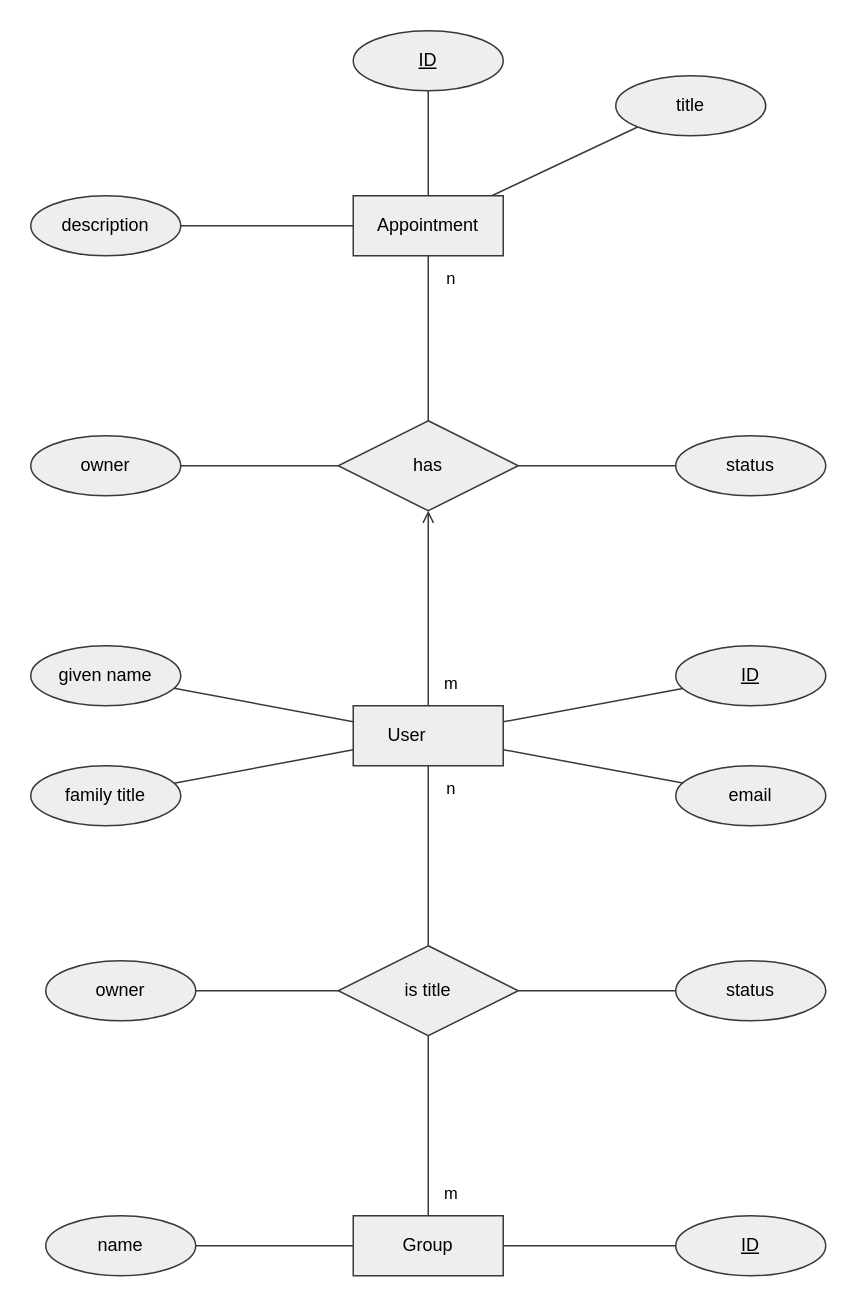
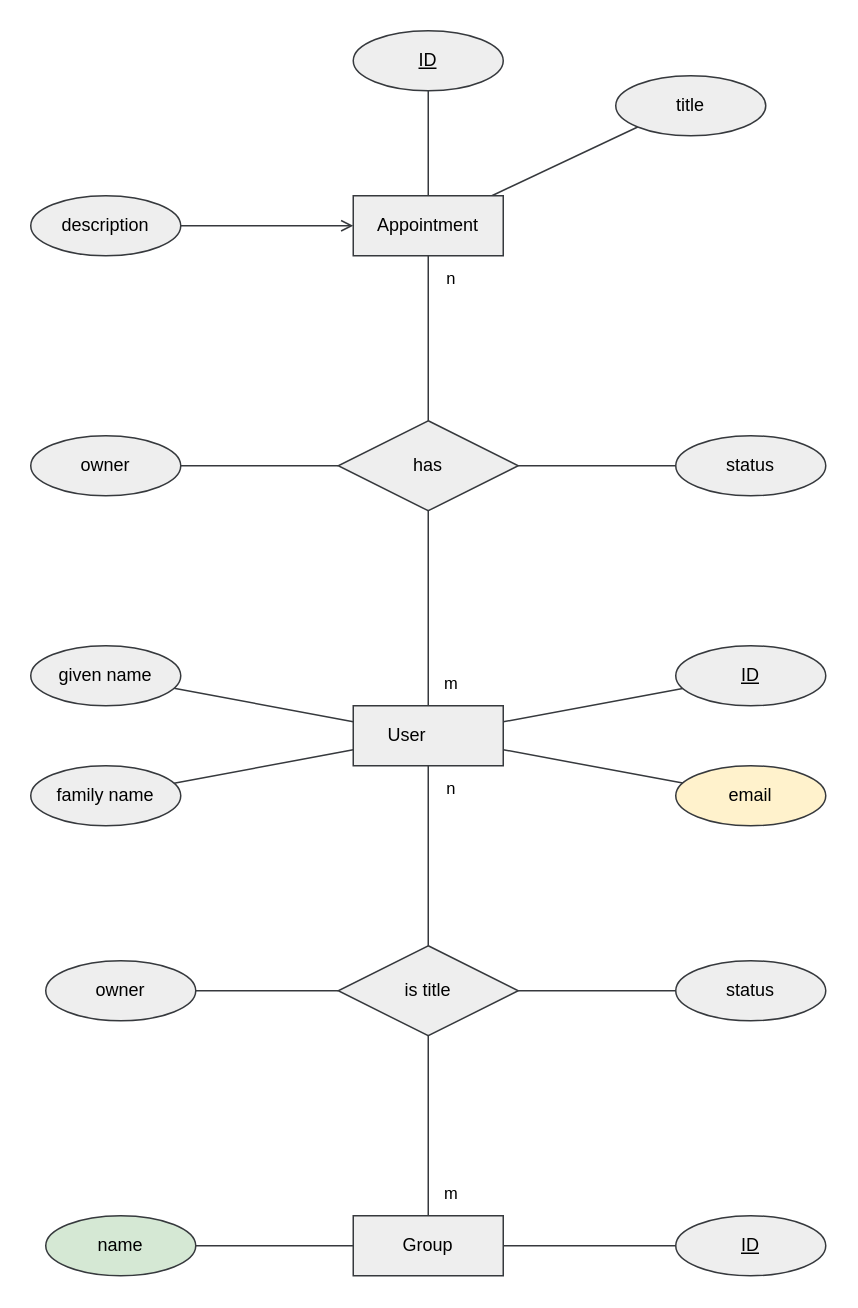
  <mxCell id="0" />
  <mxCell id="1" parent="0" />
- <mxCell id="2" style="rounded=0;orthogonalLoop=1;jettySize=auto;html=1;entryX=0.5;entryY=1;entryDx=0;entryDy=0;endArrow=open;endFill=0;labelBackgroundColor=none;fillColor=#eeeeee;strokeColor=#36393d;fontColor=#000000;" parent="1" source="6" target="20" edge="1"><mxGeometry relative="1" as="geometry" /></mxCell>
+ <mxCell id="2" style="rounded=0;orthogonalLoop=1;jettySize=auto;html=1;entryX=0.5;entryY=1;entryDx=0;entryDy=0;endArrow=none;endFill=0;labelBackgroundColor=none;fillColor=#eeeeee;strokeColor=#36393d;fontColor=#000000;" parent="1" source="6" target="20" edge="1"><mxGeometry relative="1" as="geometry" /></mxCell>
  <mxCell id="3" style="edgeStyle=none;shape=connector;rounded=0;orthogonalLoop=1;jettySize=auto;html=1;labelBackgroundColor=none;strokeColor=#36393d;align=center;verticalAlign=middle;fontFamily=Helvetica;fontSize=11;fontColor=#000000;startArrow=none;startFill=0;endArrow=none;endFill=0;fillColor=#eeeeee;" parent="1" source="6" target="14" edge="1"><mxGeometry relative="1" as="geometry" /></mxCell>
  <mxCell id="4" style="edgeStyle=none;shape=connector;rounded=0;orthogonalLoop=1;jettySize=auto;html=1;labelBackgroundColor=none;strokeColor=#36393d;align=center;verticalAlign=middle;fontFamily=Helvetica;fontSize=11;fontColor=#000000;startArrow=none;startFill=0;endArrow=none;endFill=0;fillColor=#eeeeee;" parent="1" source="6" target="28" edge="1"><mxGeometry relative="1" as="geometry" /></mxCell>
  <mxCell id="5" style="edgeStyle=none;shape=connector;rounded=0;orthogonalLoop=1;jettySize=auto;html=1;entryX=0.5;entryY=0;entryDx=0;entryDy=0;labelBackgroundColor=none;strokeColor=#36393d;align=center;verticalAlign=middle;fontFamily=Helvetica;fontSize=11;fontColor=#000000;startArrow=none;startFill=0;endArrow=none;endFill=0;fillColor=#eeeeee;" parent="1" source="6" target="31" edge="1"><mxGeometry relative="1" as="geometry" /></mxCell>
  <mxCell id="6" value="User&lt;span style=&quot;white-space: pre;&quot;&gt;&#09;&lt;/span&gt;" style="whiteSpace=wrap;html=1;align=center;labelBackgroundColor=none;fillColor=#eeeeee;strokeColor=#36393d;fontColor=#000000;" parent="1" vertex="1"><mxGeometry x="235" y="470" width="100" height="40" as="geometry" /></mxCell>
  <mxCell id="7" style="edgeStyle=orthogonalEdgeStyle;rounded=0;orthogonalLoop=1;jettySize=auto;html=1;entryX=0.5;entryY=1;entryDx=0;entryDy=0;endArrow=none;endFill=0;labelBackgroundColor=none;fillColor=#eeeeee;strokeColor=#36393d;fontColor=#000000;" parent="1" source="10" target="13" edge="1"><mxGeometry relative="1" as="geometry" /></mxCell>
  <mxCell id="8" style="rounded=0;orthogonalLoop=1;jettySize=auto;html=1;entryX=0;entryY=1;entryDx=0;entryDy=0;endArrow=none;endFill=0;labelBackgroundColor=none;fillColor=#eeeeee;strokeColor=#36393d;fontColor=#000000;" parent="1" source="10" target="16" edge="1"><mxGeometry relative="1" as="geometry" /></mxCell>
  <mxCell id="9" style="rounded=0;orthogonalLoop=1;jettySize=auto;html=1;startArrow=none;startFill=0;endArrow=none;endFill=0;labelBackgroundColor=none;fillColor=#eeeeee;strokeColor=#36393d;fontColor=#000000;" parent="1" source="10" target="20" edge="1"><mxGeometry relative="1" as="geometry" /></mxCell>
  <mxCell id="10" value="Appointment" style="whiteSpace=wrap;html=1;align=center;labelBackgroundColor=none;fillColor=#eeeeee;strokeColor=#36393d;fontColor=#000000;" parent="1" vertex="1"><mxGeometry x="235" y="130" width="100" height="40" as="geometry" /></mxCell>
  <mxCell id="11" style="edgeStyle=none;shape=connector;rounded=0;orthogonalLoop=1;jettySize=auto;html=1;labelBackgroundColor=none;strokeColor=#36393d;align=center;verticalAlign=middle;fontFamily=Helvetica;fontSize=11;fontColor=#000000;startArrow=none;startFill=0;endArrow=none;endFill=0;fillColor=#eeeeee;" parent="1" source="12" target="15" edge="1"><mxGeometry relative="1" as="geometry" /></mxCell>
  <mxCell id="12" value="Group" style="whiteSpace=wrap;html=1;align=center;labelBackgroundColor=none;fillColor=#eeeeee;strokeColor=#36393d;fontColor=#000000;" parent="1" vertex="1"><mxGeometry x="235" y="810" width="100" height="40" as="geometry" /></mxCell>
  <mxCell id="13" value="ID" style="ellipse;whiteSpace=wrap;html=1;align=center;fontStyle=4;labelBackgroundColor=none;fillColor=#eeeeee;strokeColor=#36393d;fontColor=#000000;" parent="1" vertex="1"><mxGeometry x="235" y="20" width="100" height="40" as="geometry" /></mxCell>
  <mxCell id="14" value="ID" style="ellipse;whiteSpace=wrap;html=1;align=center;fontStyle=4;labelBackgroundColor=none;fillColor=#eeeeee;strokeColor=#36393d;fontColor=#000000;" parent="1" vertex="1"><mxGeometry x="450" y="430" width="100" height="40" as="geometry" /></mxCell>
  <mxCell id="15" value="ID" style="ellipse;whiteSpace=wrap;html=1;align=center;fontStyle=4;labelBackgroundColor=none;fillColor=#eeeeee;strokeColor=#36393d;fontColor=#000000;" parent="1" vertex="1"><mxGeometry x="450" y="810" width="100" height="40" as="geometry" /></mxCell>
  <mxCell id="16" value="title" style="ellipse;whiteSpace=wrap;html=1;align=center;labelBackgroundColor=none;fillColor=#eeeeee;strokeColor=#36393d;fontColor=#000000;" parent="1" vertex="1"><mxGeometry x="410" y="50" width="100" height="40" as="geometry" /></mxCell>
- <mxCell id="17" style="edgeStyle=orthogonalEdgeStyle;rounded=0;orthogonalLoop=1;jettySize=auto;html=1;endArrow=none;endFill=0;labelBackgroundColor=none;fillColor=#eeeeee;strokeColor=#36393d;fontColor=#000000;" parent="1" source="18" target="10" edge="1"><mxGeometry relative="1" as="geometry" /></mxCell>
+ <mxCell id="17" style="edgeStyle=orthogonalEdgeStyle;rounded=0;orthogonalLoop=1;jettySize=auto;html=1;endArrow=open;endFill=0;labelBackgroundColor=none;fillColor=#eeeeee;strokeColor=#36393d;fontColor=#000000;" parent="1" source="18" target="10" edge="1"><mxGeometry relative="1" as="geometry" /></mxCell>
  <mxCell id="18" value="description" style="ellipse;whiteSpace=wrap;html=1;align=center;labelBackgroundColor=none;fillColor=#eeeeee;strokeColor=#36393d;fontColor=#000000;" parent="1" vertex="1"><mxGeometry x="20" y="130" width="100" height="40" as="geometry" /></mxCell>
  <mxCell id="19" style="edgeStyle=none;shape=connector;rounded=0;orthogonalLoop=1;jettySize=auto;html=1;labelBackgroundColor=none;strokeColor=#36393d;align=center;verticalAlign=middle;fontFamily=Helvetica;fontSize=11;fontColor=#000000;startArrow=none;startFill=0;endArrow=none;endFill=0;fillColor=#eeeeee;" parent="1" source="20" target="21" edge="1"><mxGeometry relative="1" as="geometry" /></mxCell>
  <mxCell id="20" value="has" style="shape=rhombus;perimeter=rhombusPerimeter;whiteSpace=wrap;html=1;align=center;labelBackgroundColor=none;fillColor=#eeeeee;strokeColor=#36393d;fontColor=#000000;" parent="1" vertex="1"><mxGeometry x="225" y="280" width="120" height="60" as="geometry" /></mxCell>
  <mxCell id="21" value="status" style="ellipse;whiteSpace=wrap;html=1;align=center;labelBackgroundColor=none;fillColor=#eeeeee;strokeColor=#36393d;fontColor=#000000;" parent="1" vertex="1"><mxGeometry x="450" y="290" width="100" height="40" as="geometry" /></mxCell>
  <mxCell id="22" style="edgeStyle=none;shape=connector;rounded=0;orthogonalLoop=1;jettySize=auto;html=1;labelBackgroundColor=none;strokeColor=#36393d;align=center;verticalAlign=middle;fontFamily=Helvetica;fontSize=11;fontColor=#000000;startArrow=none;startFill=0;endArrow=none;endFill=0;fillColor=#eeeeee;" parent="1" source="23" target="20" edge="1"><mxGeometry relative="1" as="geometry" /></mxCell>
  <mxCell id="23" value="owner" style="ellipse;whiteSpace=wrap;html=1;align=center;labelBackgroundColor=none;fillColor=#eeeeee;strokeColor=#36393d;fontColor=#000000;" parent="1" vertex="1"><mxGeometry x="20" y="290" width="100" height="40" as="geometry" /></mxCell>
  <mxCell id="24" style="edgeStyle=none;shape=connector;rounded=0;orthogonalLoop=1;jettySize=auto;html=1;labelBackgroundColor=none;strokeColor=#36393d;align=center;verticalAlign=middle;fontFamily=Helvetica;fontSize=11;fontColor=#000000;startArrow=none;startFill=0;endArrow=none;endFill=0;fillColor=#eeeeee;" parent="1" source="25" target="6" edge="1"><mxGeometry relative="1" as="geometry" /></mxCell>
  <mxCell id="25" value="given name" style="ellipse;whiteSpace=wrap;html=1;align=center;labelBackgroundColor=none;fillColor=#eeeeee;strokeColor=#36393d;fontColor=#000000;" parent="1" vertex="1"><mxGeometry x="20" y="430" width="100" height="40" as="geometry" /></mxCell>
  <mxCell id="26" style="edgeStyle=none;shape=connector;rounded=0;orthogonalLoop=1;jettySize=auto;html=1;labelBackgroundColor=none;strokeColor=#36393d;align=center;verticalAlign=middle;fontFamily=Helvetica;fontSize=11;fontColor=#000000;startArrow=none;startFill=0;endArrow=none;endFill=0;fillColor=#eeeeee;" parent="1" source="27" target="6" edge="1"><mxGeometry relative="1" as="geometry" /></mxCell>
- <mxCell id="27" value="family title" style="ellipse;whiteSpace=wrap;html=1;align=center;labelBackgroundColor=none;fillColor=#eeeeee;strokeColor=#36393d;fontColor=#000000;" parent="1" vertex="1"><mxGeometry x="20" y="510" width="100" height="40" as="geometry" /></mxCell>
- <mxCell id="28" value="email" style="ellipse;whiteSpace=wrap;html=1;align=center;labelBackgroundColor=none;fillColor=#eeeeee;strokeColor=#36393d;fontColor=#000000;" parent="1" vertex="1"><mxGeometry x="450" y="510" width="100" height="40" as="geometry" /></mxCell>
+ <mxCell id="27" value="family name" style="ellipse;whiteSpace=wrap;html=1;align=center;labelBackgroundColor=none;fillColor=#eeeeee;strokeColor=#36393d;fontColor=#000000;" parent="1" vertex="1"><mxGeometry x="20" y="510" width="100" height="40" as="geometry" /></mxCell>
+ <mxCell id="28" value="email" style="ellipse;whiteSpace=wrap;html=1;align=center;labelBackgroundColor=none;fillColor=#fff2cc;strokeColor=#36393d;fontColor=#000000;" parent="1" vertex="1"><mxGeometry x="450" y="510" width="100" height="40" as="geometry" /></mxCell>
  <mxCell id="29" style="edgeStyle=none;shape=connector;rounded=0;orthogonalLoop=1;jettySize=auto;html=1;entryX=0.5;entryY=0;entryDx=0;entryDy=0;labelBackgroundColor=none;strokeColor=#36393d;align=center;verticalAlign=middle;fontFamily=Helvetica;fontSize=11;fontColor=#000000;startArrow=none;startFill=0;endArrow=none;endFill=0;fillColor=#eeeeee;" parent="1" source="31" target="12" edge="1"><mxGeometry relative="1" as="geometry" /></mxCell>
  <mxCell id="30" style="edgeStyle=none;shape=connector;rounded=0;orthogonalLoop=1;jettySize=auto;html=1;labelBackgroundColor=none;strokeColor=#36393d;align=center;verticalAlign=middle;fontFamily=Helvetica;fontSize=11;fontColor=#000000;startArrow=none;startFill=0;endArrow=none;endFill=0;fillColor=#eeeeee;" parent="1" source="31" target="34" edge="1"><mxGeometry relative="1" as="geometry" /></mxCell>
  <mxCell id="31" value="is title" style="shape=rhombus;perimeter=rhombusPerimeter;whiteSpace=wrap;html=1;align=center;labelBackgroundColor=none;fillColor=#eeeeee;strokeColor=#36393d;fontColor=#000000;" parent="1" vertex="1"><mxGeometry x="225" y="630" width="120" height="60" as="geometry" /></mxCell>
  <mxCell id="32" style="edgeStyle=none;shape=connector;rounded=0;orthogonalLoop=1;jettySize=auto;html=1;labelBackgroundColor=none;strokeColor=#36393d;align=center;verticalAlign=middle;fontFamily=Helvetica;fontSize=11;fontColor=#000000;startArrow=none;startFill=0;endArrow=none;endFill=0;fillColor=#eeeeee;" parent="1" source="33" target="12" edge="1"><mxGeometry relative="1" as="geometry" /></mxCell>
- <mxCell id="33" value="name" style="ellipse;whiteSpace=wrap;html=1;align=center;labelBackgroundColor=none;fillColor=#eeeeee;strokeColor=#36393d;fontColor=#000000;" parent="1" vertex="1"><mxGeometry x="30" y="810" width="100" height="40" as="geometry" /></mxCell>
+ <mxCell id="33" value="name" style="ellipse;whiteSpace=wrap;html=1;align=center;labelBackgroundColor=none;fillColor=#d5e8d4;strokeColor=#36393d;fontColor=#000000;" parent="1" vertex="1"><mxGeometry x="30" y="810" width="100" height="40" as="geometry" /></mxCell>
  <mxCell id="34" value="status" style="ellipse;whiteSpace=wrap;html=1;align=center;labelBackgroundColor=none;fillColor=#eeeeee;strokeColor=#36393d;fontColor=#000000;" parent="1" vertex="1"><mxGeometry x="450" y="640" width="100" height="40" as="geometry" /></mxCell>
  <mxCell id="35" style="edgeStyle=none;shape=connector;rounded=0;orthogonalLoop=1;jettySize=auto;html=1;labelBackgroundColor=none;strokeColor=#36393d;align=center;verticalAlign=middle;fontFamily=Helvetica;fontSize=11;fontColor=#000000;startArrow=none;startFill=0;endArrow=none;endFill=0;fillColor=#eeeeee;" parent="1" source="36" target="31" edge="1"><mxGeometry relative="1" as="geometry" /></mxCell>
  <mxCell id="36" value="owner" style="ellipse;whiteSpace=wrap;html=1;align=center;labelBackgroundColor=none;fillColor=#eeeeee;strokeColor=#36393d;fontColor=#000000;" parent="1" vertex="1"><mxGeometry x="30" y="640" width="100" height="40" as="geometry" /></mxCell>
  <mxCell id="37" value="n" style="text;html=1;align=center;verticalAlign=middle;resizable=0;points=[];autosize=1;strokeColor=none;fillColor=none;fontSize=11;fontFamily=Helvetica;labelBackgroundColor=none;fontColor=#000000;" parent="1" vertex="1"><mxGeometry x="285" y="510" width="30" height="30" as="geometry" /></mxCell>
  <mxCell id="38" value="m" style="text;html=1;align=center;verticalAlign=middle;resizable=0;points=[];autosize=1;strokeColor=none;fillColor=none;fontSize=11;fontFamily=Helvetica;labelBackgroundColor=none;fontColor=#000000;" parent="1" vertex="1"><mxGeometry x="285" y="780" width="30" height="30" as="geometry" /></mxCell>
  <mxCell id="39" value="m" style="text;html=1;align=center;verticalAlign=middle;resizable=0;points=[];autosize=1;strokeColor=none;fillColor=none;fontSize=11;fontFamily=Helvetica;labelBackgroundColor=none;fontColor=#000000;" parent="1" vertex="1"><mxGeometry x="285" y="440" width="30" height="30" as="geometry" /></mxCell>
  <mxCell id="40" value="n" style="text;html=1;align=center;verticalAlign=middle;resizable=0;points=[];autosize=1;strokeColor=none;fillColor=none;fontSize=11;fontFamily=Helvetica;labelBackgroundColor=none;fontColor=#000000;" parent="1" vertex="1"><mxGeometry x="285" y="170" width="30" height="30" as="geometry" /></mxCell>
